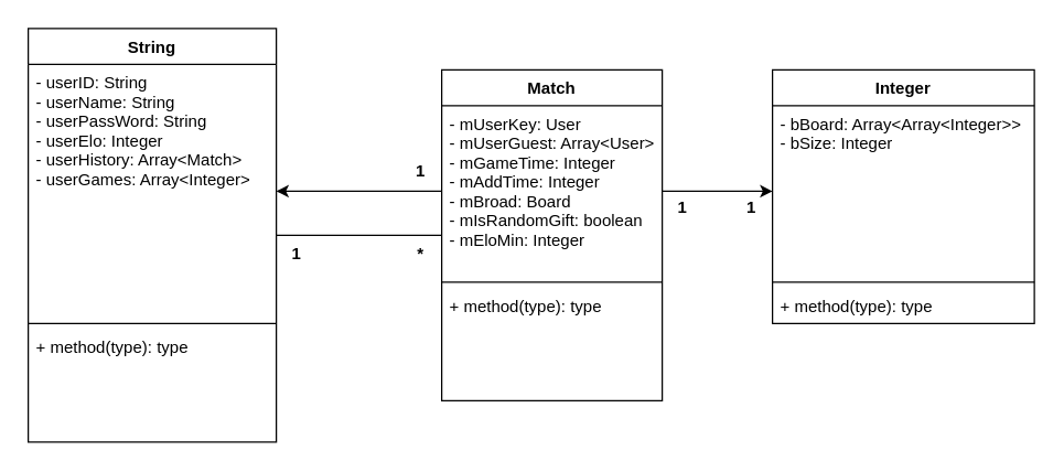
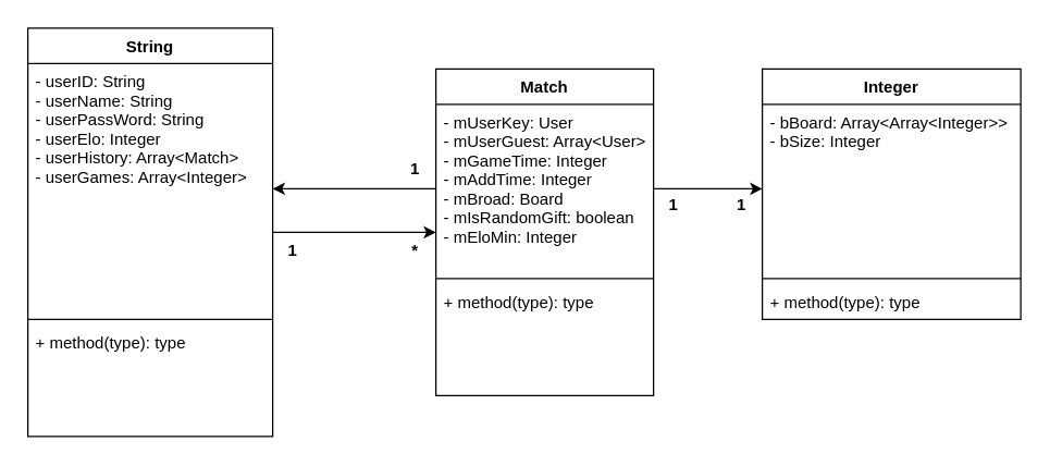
  <mxCell id="0" />
  <mxCell id="1" parent="0" />
  <mxCell id="2" value="String" style="swimlane;fontStyle=1;align=center;verticalAlign=top;childLayout=stackLayout;horizontal=1;startSize=26;horizontalStack=0;resizeParent=1;resizeParentMax=0;resizeLast=0;collapsible=1;marginBottom=0;" vertex="1" parent="1"><mxGeometry x="20" y="20" width="180" height="300" as="geometry" /></mxCell>
  <mxCell id="3" value="- userID: String&#10;- userName: String&#10;- userPassWord: String&#10;- userElo: Integer&#10;- userHistory: Array&lt;Match&gt;&#10;- userGames: Array&lt;Integer&gt;&#10;" style="text;strokeColor=none;fillColor=none;align=left;verticalAlign=top;spacingLeft=4;spacingRight=4;overflow=hidden;rotatable=0;points=[[0,0.5],[1,0.5]];portConstraint=eastwest;" vertex="1" parent="2"><mxGeometry y="26" width="180" height="184" as="geometry" /></mxCell>
  <mxCell id="4" value="" style="line;strokeWidth=1;fillColor=none;align=left;verticalAlign=middle;spacingTop=-1;spacingLeft=3;spacingRight=3;rotatable=0;labelPosition=right;points=[];portConstraint=eastwest;" vertex="1" parent="2"><mxGeometry y="210" width="180" height="8" as="geometry" /></mxCell>
  <mxCell id="5" value="+ method(type): type" style="text;strokeColor=none;fillColor=none;align=left;verticalAlign=top;spacingLeft=4;spacingRight=4;overflow=hidden;rotatable=0;points=[[0,0.5],[1,0.5]];portConstraint=eastwest;" vertex="1" parent="2"><mxGeometry y="218" width="180" height="82" as="geometry" /></mxCell>
- <mxCell id="6" style="rounded=0;orthogonalLoop=1;jettySize=auto;html=1;endArrow=none;" edge="1" parent="1" source="2" target="8"><mxGeometry relative="1" as="geometry" /></mxCell>
+ <mxCell id="6" style="rounded=0;orthogonalLoop=1;jettySize=auto;html=1;" edge="1" parent="1" source="2" target="8"><mxGeometry relative="1" as="geometry" /></mxCell>
  <mxCell id="7" style="edgeStyle=none;rounded=0;orthogonalLoop=1;jettySize=auto;html=1;" edge="1" parent="1" source="9" target="3"><mxGeometry relative="1" as="geometry"><mxPoint x="310" y="150" as="sourcePoint" /></mxGeometry></mxCell>
  <mxCell id="8" value="Match" style="swimlane;fontStyle=1;align=center;verticalAlign=top;childLayout=stackLayout;horizontal=1;startSize=26;horizontalStack=0;resizeParent=1;resizeParentMax=0;resizeLast=0;collapsible=1;marginBottom=0;" vertex="1" parent="1"><mxGeometry x="320" y="50" width="160" height="240" as="geometry" /></mxCell>
  <mxCell id="9" value="- mUserKey: User&#10;- mUserGuest: Array&lt;User&gt;&#10;- mGameTime: Integer&#10;- mAddTime: Integer&#10;- mBroad: Board&#10;- mIsRandomGift: boolean&#10;- mEloMin: Integer&#10;" style="text;strokeColor=none;fillColor=none;align=left;verticalAlign=top;spacingLeft=4;spacingRight=4;overflow=hidden;rotatable=0;points=[[0,0.5],[1,0.5]];portConstraint=eastwest;" vertex="1" parent="8"><mxGeometry y="26" width="160" height="124" as="geometry" /></mxCell>
  <mxCell id="10" value="" style="line;strokeWidth=1;fillColor=none;align=left;verticalAlign=middle;spacingTop=-1;spacingLeft=3;spacingRight=3;rotatable=0;labelPosition=right;points=[];portConstraint=eastwest;" vertex="1" parent="8"><mxGeometry y="150" width="160" height="8" as="geometry" /></mxCell>
  <mxCell id="11" value="+ method(type): type" style="text;strokeColor=none;fillColor=none;align=left;verticalAlign=top;spacingLeft=4;spacingRight=4;overflow=hidden;rotatable=0;points=[[0,0.5],[1,0.5]];portConstraint=eastwest;" vertex="1" parent="8"><mxGeometry y="158" width="160" height="82" as="geometry" /></mxCell>
  <mxCell id="12" value="1" style="text;align=center;fontStyle=1;verticalAlign=middle;spacingLeft=3;spacingRight=3;strokeColor=none;rotatable=0;points=[[0,0.5],[1,0.5]];portConstraint=eastwest;" vertex="1" parent="1"><mxGeometry x="290" y="110" width="30" height="26" as="geometry" /></mxCell>
  <mxCell id="13" value="1" style="text;align=center;fontStyle=1;verticalAlign=middle;spacingLeft=3;spacingRight=3;strokeColor=none;rotatable=0;points=[[0,0.5],[1,0.5]];portConstraint=eastwest;" vertex="1" parent="1"><mxGeometry x="200" y="170" width="30" height="26" as="geometry" /></mxCell>
  <mxCell id="14" value="*" style="text;align=center;fontStyle=1;verticalAlign=middle;spacingLeft=3;spacingRight=3;strokeColor=none;rotatable=0;points=[[0,0.5],[1,0.5]];portConstraint=eastwest;" vertex="1" parent="1"><mxGeometry x="290" y="170" width="30" height="26" as="geometry" /></mxCell>
  <mxCell id="15" value="Integer" style="swimlane;fontStyle=1;align=center;verticalAlign=top;childLayout=stackLayout;horizontal=1;startSize=26;horizontalStack=0;resizeParent=1;resizeParentMax=0;resizeLast=0;collapsible=1;marginBottom=0;" vertex="1" parent="1"><mxGeometry x="560" y="50" width="190" height="184" as="geometry" /></mxCell>
  <mxCell id="16" value="- bBoard: Array&lt;Array&lt;Integer&gt;&gt;&#10;- bSize: Integer&#10;" style="text;strokeColor=none;fillColor=none;align=left;verticalAlign=top;spacingLeft=4;spacingRight=4;overflow=hidden;rotatable=0;points=[[0,0.5],[1,0.5]];portConstraint=eastwest;" vertex="1" parent="15"><mxGeometry y="26" width="190" height="124" as="geometry" /></mxCell>
  <mxCell id="17" value="" style="line;strokeWidth=1;fillColor=none;align=left;verticalAlign=middle;spacingTop=-1;spacingLeft=3;spacingRight=3;rotatable=0;labelPosition=right;points=[];portConstraint=eastwest;" vertex="1" parent="15"><mxGeometry y="150" width="190" height="8" as="geometry" /></mxCell>
  <mxCell id="18" value="+ method(type): type" style="text;strokeColor=none;fillColor=none;align=left;verticalAlign=top;spacingLeft=4;spacingRight=4;overflow=hidden;rotatable=0;points=[[0,0.5],[1,0.5]];portConstraint=eastwest;" vertex="1" parent="15"><mxGeometry y="158" width="190" height="26" as="geometry" /></mxCell>
  <mxCell id="19" style="edgeStyle=none;rounded=0;orthogonalLoop=1;jettySize=auto;html=1;" edge="1" parent="1" source="9" target="16"><mxGeometry relative="1" as="geometry" /></mxCell>
  <mxCell id="20" value="1" style="text;align=center;fontStyle=1;verticalAlign=middle;spacingLeft=3;spacingRight=3;strokeColor=none;rotatable=0;points=[[0,0.5],[1,0.5]];portConstraint=eastwest;" vertex="1" parent="1"><mxGeometry x="480" y="136" width="30" height="26" as="geometry" /></mxCell>
  <mxCell id="21" value="1" style="text;align=center;fontStyle=1;verticalAlign=middle;spacingLeft=3;spacingRight=3;strokeColor=none;rotatable=0;points=[[0,0.5],[1,0.5]];portConstraint=eastwest;" vertex="1" parent="1"><mxGeometry x="530" y="136" width="30" height="26" as="geometry" /></mxCell>
